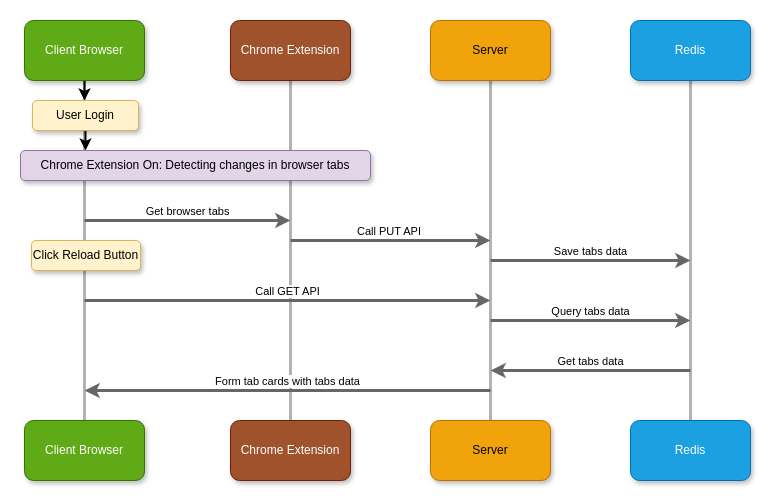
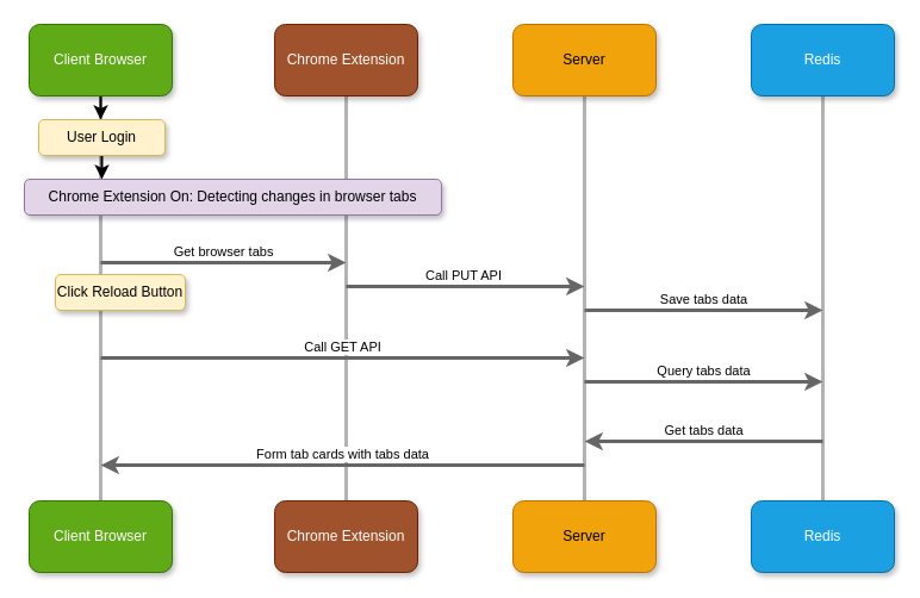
  <mxCell id="0" />
  <mxCell id="1" parent="0" />
  <mxCell id="2" style="edgeStyle=orthogonalEdgeStyle;rounded=0;orthogonalLoop=1;jettySize=auto;html=1;exitX=0.5;exitY=1;exitDx=0;exitDy=0;entryX=0.5;entryY=0;entryDx=0;entryDy=0;fillColor=#f5f5f5;strokeColor=#B3B3B3;endArrow=none;endFill=0;strokeWidth=3;" edge="1" parent="1" source="4" target="9"><mxGeometry relative="1" as="geometry" /></mxCell>
  <mxCell id="3" style="edgeStyle=orthogonalEdgeStyle;rounded=0;orthogonalLoop=1;jettySize=auto;html=1;exitX=0.5;exitY=1;exitDx=0;exitDy=0;strokeColor=#000000;strokeWidth=2;fontColor=#666666;startArrow=none;startFill=0;endArrow=classic;endFill=1;" edge="1" parent="1" source="4"><mxGeometry relative="1" as="geometry"><mxPoint x="84" y="100" as="targetPoint" /></mxGeometry></mxCell>
  <mxCell id="4" value="Client Browser" style="rounded=1;whiteSpace=wrap;html=1;fillColor=#60a917;strokeColor=#2D7600;fontColor=#ffffff;shadow=1;" vertex="1" parent="1"><mxGeometry x="24" y="20" width="120" height="60" as="geometry" /></mxCell>
  <mxCell id="5" style="edgeStyle=orthogonalEdgeStyle;rounded=0;orthogonalLoop=1;jettySize=auto;html=1;exitX=0.5;exitY=1;exitDx=0;exitDy=0;entryX=0.5;entryY=0;entryDx=0;entryDy=0;strokeColor=#B3B3B3;strokeWidth=3;endArrow=none;endFill=0;" edge="1" parent="1" source="6" target="11"><mxGeometry relative="1" as="geometry" /></mxCell>
  <mxCell id="6" value="Server" style="rounded=1;whiteSpace=wrap;html=1;fillColor=#f0a30a;strokeColor=#BD7000;fontColor=#000000;shadow=1;" vertex="1" parent="1"><mxGeometry x="430" y="20" width="120" height="60" as="geometry" /></mxCell>
  <mxCell id="7" style="edgeStyle=orthogonalEdgeStyle;rounded=0;orthogonalLoop=1;jettySize=auto;html=1;exitX=0.5;exitY=1;exitDx=0;exitDy=0;entryX=0.5;entryY=0;entryDx=0;entryDy=0;strokeColor=#B3B3B3;strokeWidth=3;endArrow=none;endFill=0;" edge="1" parent="1" source="8" target="10"><mxGeometry relative="1" as="geometry" /></mxCell>
  <mxCell id="8" value="Chrome Extension" style="rounded=1;whiteSpace=wrap;html=1;fillColor=#a0522d;strokeColor=#6D1F00;fontColor=#ffffff;shadow=1;" vertex="1" parent="1"><mxGeometry x="230" y="20" width="120" height="60" as="geometry" /></mxCell>
  <mxCell id="9" value="Client Browser" style="rounded=1;whiteSpace=wrap;html=1;fillColor=#60a917;strokeColor=#2D7600;fontColor=#ffffff;shadow=1;" vertex="1" parent="1"><mxGeometry x="24" y="420" width="120" height="60" as="geometry" /></mxCell>
  <mxCell id="10" value="Chrome Extension" style="rounded=1;whiteSpace=wrap;html=1;fillColor=#a0522d;strokeColor=#6D1F00;fontColor=#ffffff;shadow=1;" vertex="1" parent="1"><mxGeometry x="230" y="420" width="120" height="60" as="geometry" /></mxCell>
  <mxCell id="11" value="Server" style="rounded=1;whiteSpace=wrap;html=1;fillColor=#f0a30a;strokeColor=#BD7000;fontColor=#000000;shadow=1;" vertex="1" parent="1"><mxGeometry x="430" y="420" width="120" height="60" as="geometry" /></mxCell>
  <mxCell id="12" value="Get browser tabs" style="endArrow=classic;html=1;rounded=0;strokeColor=#666666;strokeWidth=3;labelPosition=center;verticalLabelPosition=top;align=center;verticalAlign=bottom;" edge="1" parent="1"><mxGeometry width="50" height="50" relative="1" as="geometry"><mxPoint x="84" y="220" as="sourcePoint" /><mxPoint x="290" y="220" as="targetPoint" /><mxPoint as="offset" /></mxGeometry></mxCell>
  <mxCell id="13" style="edgeStyle=orthogonalEdgeStyle;rounded=0;orthogonalLoop=1;jettySize=auto;html=1;exitX=0.5;exitY=1;exitDx=0;exitDy=0;strokeColor=#000000;strokeWidth=2;fontColor=#666666;startArrow=none;startFill=0;endArrow=classic;endFill=1;" edge="1" parent="1" source="14"><mxGeometry relative="1" as="geometry"><mxPoint x="85" y="150" as="targetPoint" /></mxGeometry></mxCell>
  <mxCell id="14" value="User Login" style="rounded=1;whiteSpace=wrap;html=1;shadow=1;fillColor=#fff2cc;strokeColor=#d6b656;" vertex="1" parent="1"><mxGeometry x="32" y="100" width="106" height="30" as="geometry" /></mxCell>
  <mxCell id="15" style="edgeStyle=orthogonalEdgeStyle;rounded=0;orthogonalLoop=1;jettySize=auto;html=1;exitX=0.5;exitY=1;exitDx=0;exitDy=0;entryX=0.5;entryY=0;entryDx=0;entryDy=0;strokeColor=#B3B3B3;strokeWidth=3;fontColor=#666666;startArrow=none;startFill=0;endArrow=none;endFill=0;" edge="1" parent="1" source="16" target="17"><mxGeometry relative="1" as="geometry" /></mxCell>
  <mxCell id="16" value="Redis" style="rounded=1;whiteSpace=wrap;html=1;fillColor=#1ba1e2;strokeColor=#006EAF;fontColor=#ffffff;shadow=1;" vertex="1" parent="1"><mxGeometry x="630" y="20" width="120" height="60" as="geometry" /></mxCell>
  <mxCell id="17" value="Redis" style="rounded=1;whiteSpace=wrap;html=1;fillColor=#1ba1e2;strokeColor=#006EAF;fontColor=#ffffff;shadow=1;" vertex="1" parent="1"><mxGeometry x="630" y="420" width="120" height="60" as="geometry" /></mxCell>
  <mxCell id="18" value="Call PUT API&amp;nbsp;" style="endArrow=classic;html=1;rounded=0;strokeColor=#666666;strokeWidth=3;labelPosition=center;verticalLabelPosition=top;align=center;verticalAlign=bottom;" edge="1" parent="1"><mxGeometry width="50" height="50" relative="1" as="geometry"><mxPoint x="290" y="240" as="sourcePoint" /><mxPoint x="490" y="240" as="targetPoint" /><mxPoint as="offset" /></mxGeometry></mxCell>
  <mxCell id="19" value="Save tabs data" style="endArrow=classic;html=1;rounded=0;strokeColor=#666666;strokeWidth=3;labelPosition=center;verticalLabelPosition=top;align=center;verticalAlign=bottom;" edge="1" parent="1"><mxGeometry width="50" height="50" relative="1" as="geometry"><mxPoint x="490" y="260" as="sourcePoint" /><mxPoint x="690" y="260" as="targetPoint" /><mxPoint as="offset" /></mxGeometry></mxCell>
  <mxCell id="20" value="Chrome Extension On: Detecting changes in browser tabs" style="rounded=1;whiteSpace=wrap;html=1;shadow=1;fillColor=#e1d5e7;strokeColor=#9673a6;" vertex="1" parent="1"><mxGeometry x="20" y="150" width="350" height="30" as="geometry" /></mxCell>
- <mxCell id="21" value="Click Reload Button" style="rounded=1;whiteSpace=wrap;html=1;shadow=1;fillColor=#fff2cc;strokeColor=#d6b656;" vertex="1" parent="1"><mxGeometry x="31" y="240" width="109" height="30" as="geometry" /></mxCell>
+ <mxCell id="21" value="Click Reload Button" style="rounded=1;whiteSpace=wrap;html=1;shadow=1;fillColor=#fff2cc;strokeColor=#d6b656;" vertex="1" parent="1"><mxGeometry x="46" y="230" width="109" height="30" as="geometry" /></mxCell>
  <mxCell id="22" value="Call GET API" style="endArrow=classic;html=1;rounded=0;strokeColor=#666666;strokeWidth=3;labelPosition=center;verticalLabelPosition=top;align=center;verticalAlign=bottom;" edge="1" parent="1"><mxGeometry width="50" height="50" relative="1" as="geometry"><mxPoint x="84" y="300" as="sourcePoint" /><mxPoint x="490" y="300" as="targetPoint" /><mxPoint as="offset" /></mxGeometry></mxCell>
  <mxCell id="23" value="Get tabs data" style="endArrow=none;html=1;rounded=0;strokeColor=#666666;strokeWidth=3;labelPosition=center;verticalLabelPosition=top;align=center;verticalAlign=bottom;startArrow=classic;startFill=1;endFill=0;" edge="1" parent="1"><mxGeometry width="50" height="50" relative="1" as="geometry"><mxPoint x="490" y="370" as="sourcePoint" /><mxPoint x="690" y="370" as="targetPoint" /><mxPoint as="offset" /></mxGeometry></mxCell>
  <mxCell id="24" value="Query tabs data" style="endArrow=classic;html=1;rounded=0;strokeColor=#666666;strokeWidth=3;labelPosition=center;verticalLabelPosition=top;align=center;verticalAlign=bottom;" edge="1" parent="1"><mxGeometry width="50" height="50" relative="1" as="geometry"><mxPoint x="490" y="320" as="sourcePoint" /><mxPoint x="690" y="320" as="targetPoint" /><mxPoint as="offset" /></mxGeometry></mxCell>
  <mxCell id="25" value="Form tab cards with tabs data" style="endArrow=none;html=1;rounded=0;strokeColor=#666666;strokeWidth=3;labelPosition=center;verticalLabelPosition=top;align=center;verticalAlign=bottom;startArrow=classic;startFill=1;endFill=0;" edge="1" parent="1"><mxGeometry width="50" height="50" relative="1" as="geometry"><mxPoint x="84" y="390" as="sourcePoint" /><mxPoint x="490" y="390" as="targetPoint" /><mxPoint as="offset" /></mxGeometry></mxCell>
